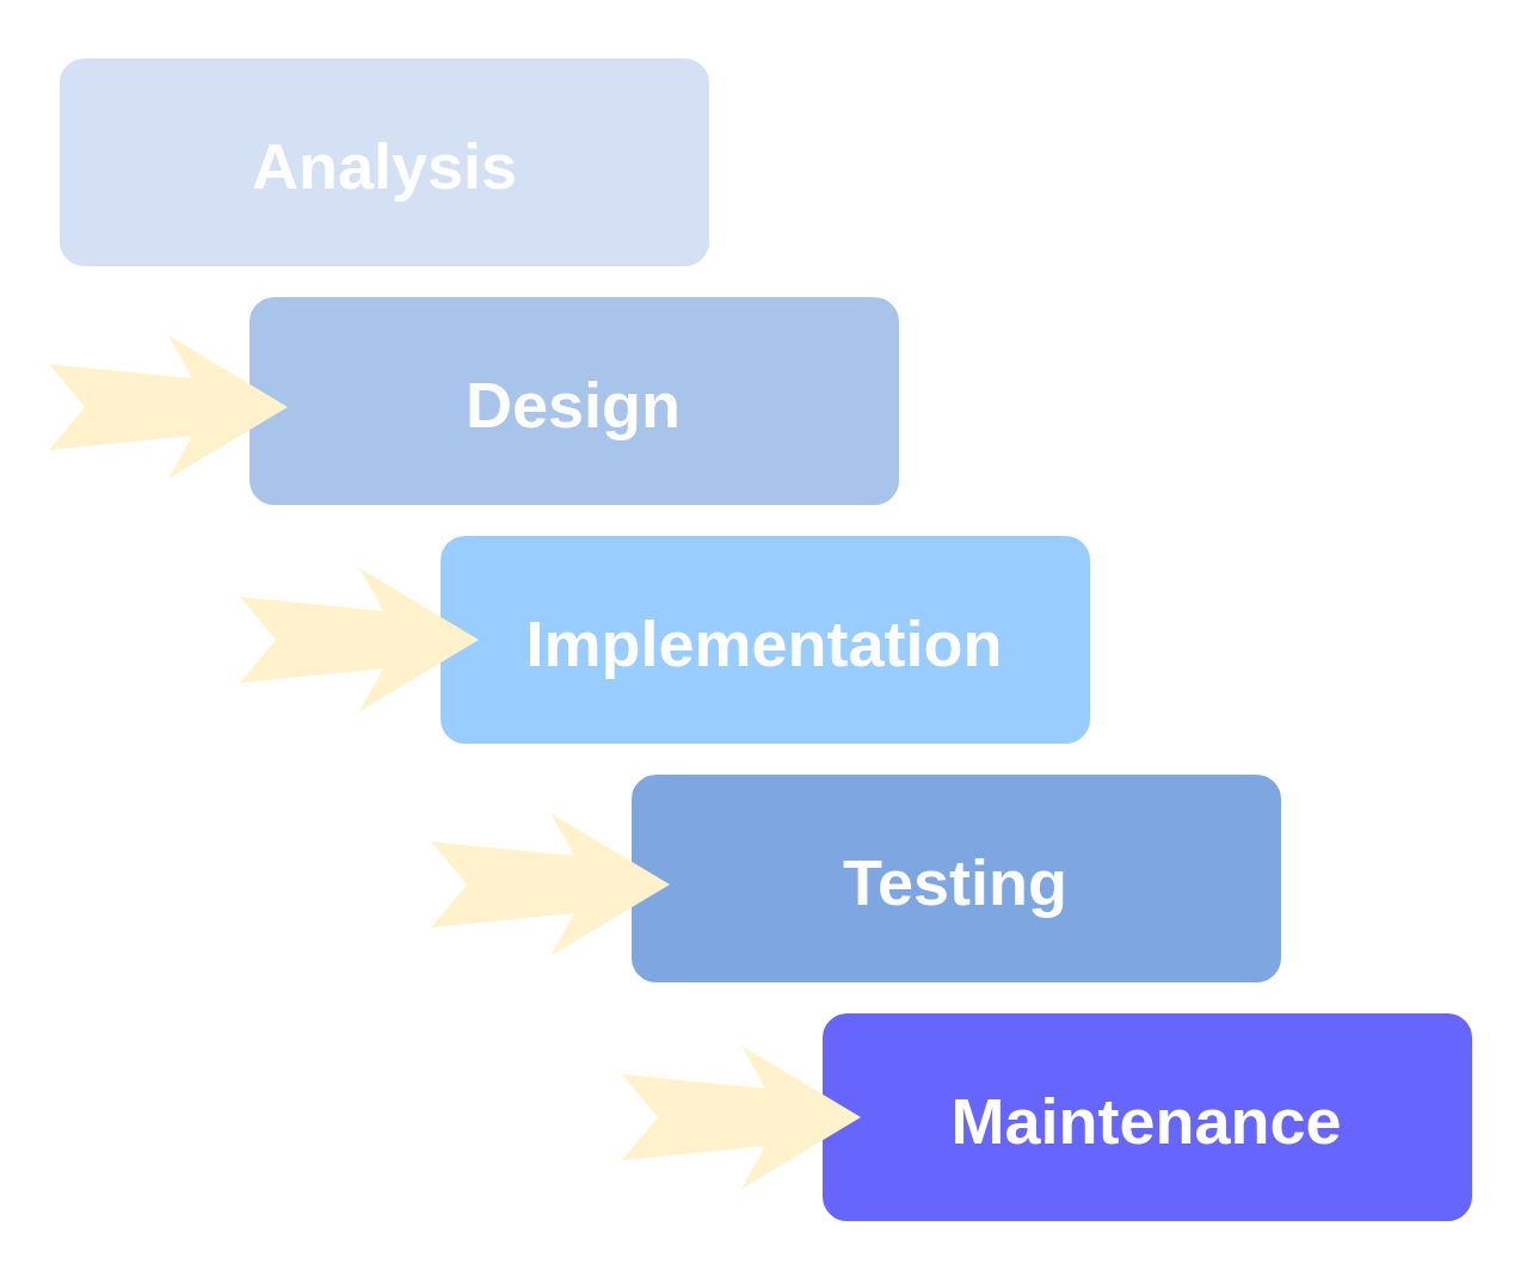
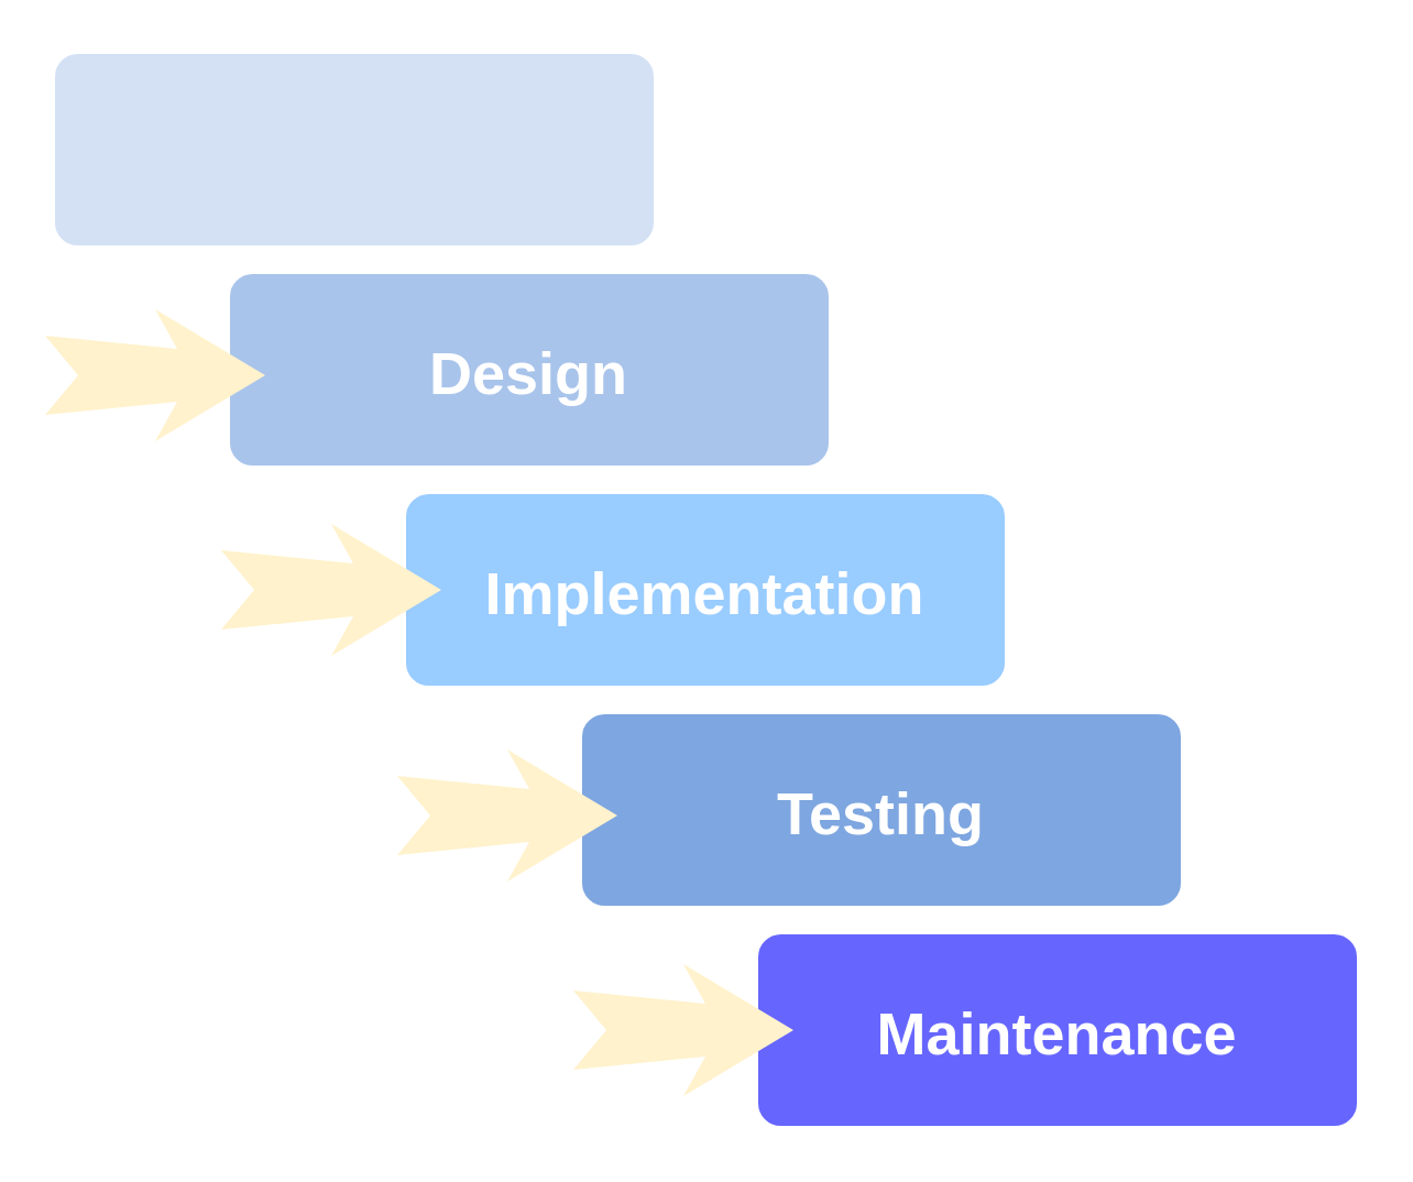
  <mxCell id="0" />
  <mxCell id="1" parent="0" />
  <mxCell id="2" value="" style="whiteSpace=wrap;html=1;rounded=1;shadow=0;strokeWidth=8;fontSize=20;align=center;strokeColor=#FFFFFF;fillColor=#D4E1F5;" parent="1" vertex="1"><mxGeometry x="20.5" width="280" height="95" as="geometry" y="20" /></mxCell>
- <mxCell id="3" value="Analysis" style="text;html=1;strokeColor=none;fillColor=none;align=center;verticalAlign=middle;whiteSpace=wrap;rounded=0;shadow=0;fontSize=27;fontColor=#FFFFFF;fontStyle=1" parent="1" vertex="1"><mxGeometry x="20.5" y="40" width="280" height="60" as="geometry" /></mxCell>
  <mxCell id="4" value="" style="whiteSpace=wrap;html=1;rounded=1;shadow=0;strokeWidth=8;fontSize=20;align=center;strokeColor=#FFFFFF;fillColor=#A9C4EB;" parent="1" vertex="1"><mxGeometry x="100" y="120" width="280" height="95" as="geometry" /></mxCell>
  <mxCell id="5" value="Design" style="text;html=1;strokeColor=none;fillColor=none;align=center;verticalAlign=middle;whiteSpace=wrap;rounded=0;shadow=0;fontSize=27;fontColor=#FFFFFF;fontStyle=1" parent="1" vertex="1"><mxGeometry x="100" y="140" width="280" height="60" as="geometry" /></mxCell>
  <mxCell id="6" value="" style="whiteSpace=wrap;html=1;rounded=1;shadow=0;strokeWidth=8;fontSize=20;align=center;strokeColor=#FFFFFF;fillColor=#99CCFF;" parent="1" vertex="1"><mxGeometry x="180" y="220" width="280" height="95" as="geometry" /></mxCell>
  <mxCell id="7" value="Implementation" style="text;html=1;strokeColor=none;fillColor=none;align=center;verticalAlign=middle;whiteSpace=wrap;rounded=0;shadow=0;fontSize=27;fontColor=#FFFFFF;fontStyle=1" parent="1" vertex="1"><mxGeometry x="180" y="240" width="280" height="60" as="geometry" /></mxCell>
  <mxCell id="8" value="" style="whiteSpace=wrap;html=1;rounded=1;shadow=0;strokeWidth=8;fontSize=20;align=center;strokeColor=#FFFFFF;fillColor=#7EA6E0;" parent="1" vertex="1"><mxGeometry x="260" y="320" width="280" height="95" as="geometry" /></mxCell>
  <mxCell id="9" value="Testing" style="text;html=1;strokeColor=none;fillColor=none;align=center;verticalAlign=middle;whiteSpace=wrap;rounded=0;shadow=0;fontSize=27;fontColor=#FFFFFF;fontStyle=1" parent="1" vertex="1"><mxGeometry x="260" y="340" width="280" height="60" as="geometry" /></mxCell>
  <mxCell id="10" value="" style="whiteSpace=wrap;html=1;rounded=1;shadow=0;strokeWidth=8;fontSize=20;align=center;strokeColor=#FFFFFF;fillColor=#6666FF;" vertex="1" parent="1"><mxGeometry x="340" y="420" width="280" height="95" as="geometry" /></mxCell>
  <mxCell id="11" value="Maintenance" style="text;html=1;strokeColor=none;fillColor=none;align=center;verticalAlign=middle;whiteSpace=wrap;rounded=0;shadow=0;fontSize=27;fontColor=#FFFFFF;fontStyle=1" vertex="1" parent="1"><mxGeometry x="340" y="440" width="280" height="60" as="geometry" /></mxCell>
  <mxCell id="12" value="" style="html=1;shadow=0;dashed=0;align=center;verticalAlign=middle;shape=mxgraph.arrows2.stylisedArrow;dy=0.6;dx=40;notch=15;feather=0.4;rounded=0;strokeWidth=1;fontSize=27;strokeColor=none;fillColor=#fff2cc;" parent="1" vertex="1"><mxGeometry x="260" y="437.5" width="100" height="60" as="geometry" /></mxCell>
  <mxCell id="13" value="" style="html=1;shadow=0;dashed=0;align=center;verticalAlign=middle;shape=mxgraph.arrows2.stylisedArrow;dy=0.6;dx=40;notch=15;feather=0.4;rounded=0;strokeWidth=1;fontSize=27;strokeColor=none;fillColor=#fff2cc;" parent="1" vertex="1"><mxGeometry x="100" y="237.5" width="100" height="60" as="geometry" /></mxCell>
  <mxCell id="14" value="" style="html=1;shadow=0;dashed=0;align=center;verticalAlign=middle;shape=mxgraph.arrows2.stylisedArrow;dy=0.6;dx=40;notch=15;feather=0.4;rounded=0;strokeWidth=1;fontSize=27;strokeColor=none;fillColor=#fff2cc;" parent="1" vertex="1"><mxGeometry x="180" y="340" width="100" height="60" as="geometry" /></mxCell>
  <mxCell id="15" value="" style="html=1;shadow=0;dashed=0;align=center;verticalAlign=middle;shape=mxgraph.arrows2.stylisedArrow;dy=0.6;dx=40;notch=15;feather=0.4;rounded=0;strokeWidth=1;fontSize=27;strokeColor=none;fillColor=#fff2cc;" parent="1" vertex="1"><mxGeometry y="140" width="100" height="60" as="geometry" x="20" /></mxCell>
